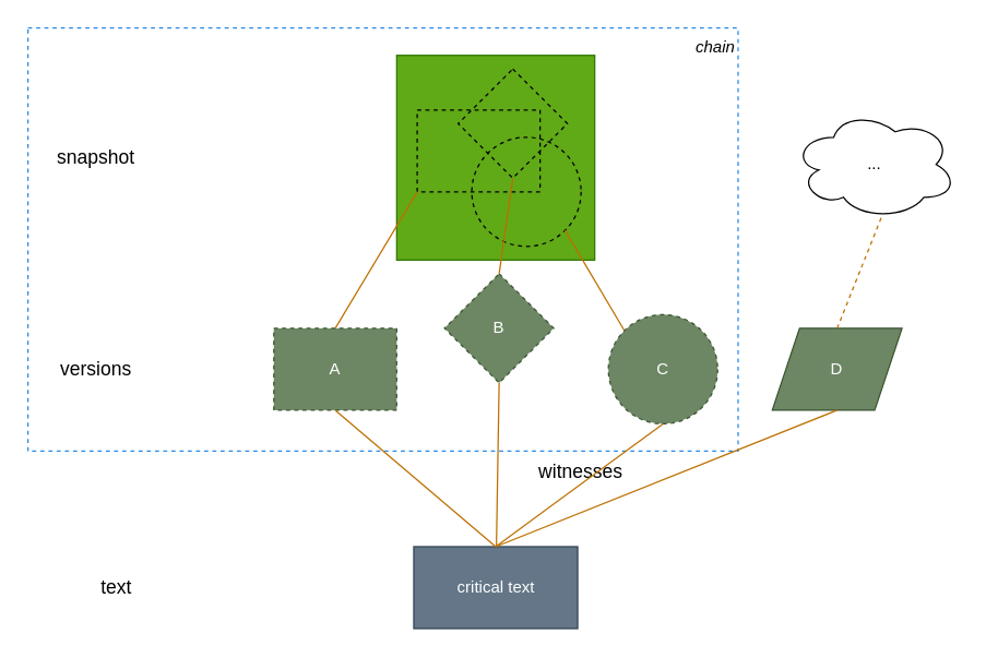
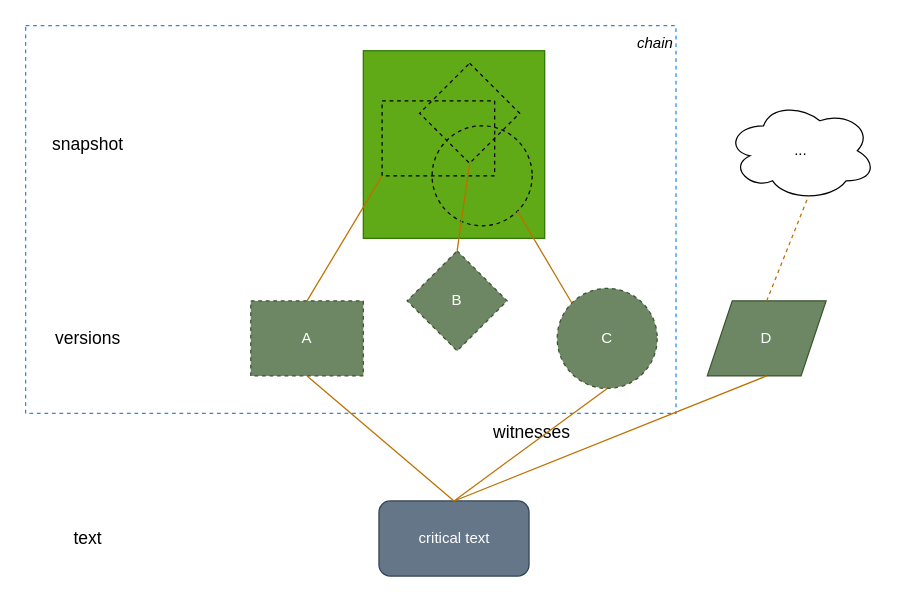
  <mxCell id="0" />
  <mxCell id="1" parent="0" />
  <mxCell id="2" value="chain" style="rounded=0;whiteSpace=wrap;html=1;align=right;verticalAlign=top;fontStyle=2;dashed=1;fillColor=none;strokeColor=#2a8ae5;" parent="1" vertex="1"><mxGeometry x="20" y="20" width="520" height="310" as="geometry" /></mxCell>
  <mxCell id="3" value="" style="rounded=0;whiteSpace=wrap;html=1;fillColor=#60a917;fontColor=#ffffff;strokeColor=#2D7600;" parent="1" vertex="1"><mxGeometry x="290" y="40" width="145" height="150" as="geometry" /></mxCell>
  <mxCell id="4" value="" style="rounded=0;whiteSpace=wrap;html=1;dashed=1;fillColor=none;" parent="1" vertex="1"><mxGeometry x="305" y="80" width="90" height="60" as="geometry" /></mxCell>
  <mxCell id="5" value="" style="ellipse;whiteSpace=wrap;html=1;aspect=fixed;fillColor=none;dashed=1;" parent="1" vertex="1"><mxGeometry x="345" y="100" width="80" height="80" as="geometry" /></mxCell>
  <mxCell id="6" value="" style="rhombus;whiteSpace=wrap;html=1;fillColor=none;dashed=1;" parent="1" vertex="1"><mxGeometry x="335" y="50" width="80" height="80" as="geometry" /></mxCell>
  <mxCell id="7" value="A" style="rounded=0;whiteSpace=wrap;html=1;dashed=1;fillColor=#6d8764;fontColor=#ffffff;strokeColor=#3A5431;" parent="1" vertex="1"><mxGeometry x="200" y="240" width="90" height="60" as="geometry" /></mxCell>
  <mxCell id="8" value="B" style="rhombus;whiteSpace=wrap;html=1;fillColor=#6d8764;dashed=1;fontColor=#ffffff;strokeColor=#3A5431;" parent="1" vertex="1"><mxGeometry x="325" y="200" width="80" height="80" as="geometry" /></mxCell>
  <mxCell id="9" value="C" style="ellipse;whiteSpace=wrap;html=1;aspect=fixed;fillColor=#6d8764;dashed=1;fontColor=#ffffff;strokeColor=#3A5431;" parent="1" vertex="1"><mxGeometry x="445" y="230" width="80" height="80" as="geometry" /></mxCell>
  <mxCell id="10" value="snapshot" style="text;html=1;align=center;verticalAlign=middle;whiteSpace=wrap;rounded=0;fontSize=14;" parent="1" vertex="1"><mxGeometry x="40" y="100" width="60" height="30" as="geometry" /></mxCell>
  <mxCell id="11" value="versions" style="text;html=1;align=center;verticalAlign=middle;whiteSpace=wrap;rounded=0;fontSize=14;" parent="1" vertex="1"><mxGeometry x="40" y="255" width="60" height="30" as="geometry" /></mxCell>
- <mxCell id="12" value="text" style="text;html=1;align=center;verticalAlign=middle;whiteSpace=wrap;rounded=0;fontSize=14;" parent="1" vertex="1"><mxGeometry x="55" y="415" width="60" height="30" as="geometry" /></mxCell>
- <mxCell id="13" value="critical text" style="whiteSpace=wrap;html=1;fillColor=#647687;fontColor=#ffffff;strokeColor=#314354;rounded=0;" parent="1" vertex="1"><mxGeometry x="302.5" y="400" width="120" height="60" as="geometry" /></mxCell>
+ <mxCell id="12" value="text" style="text;html=1;align=center;verticalAlign=middle;whiteSpace=wrap;rounded=0;fontSize=14;" parent="1" vertex="1"><mxGeometry x="40" y="415" width="60" height="30" as="geometry" /></mxCell>
+ <mxCell id="13" value="critical text" style="rounded=1;whiteSpace=wrap;html=1;fillColor=#647687;fontColor=#ffffff;strokeColor=#314354;" parent="1" vertex="1"><mxGeometry x="302.5" y="400" width="120" height="60" as="geometry" /></mxCell>
  <mxCell id="14" value="witnesses" style="text;html=1;align=center;verticalAlign=middle;whiteSpace=wrap;rounded=0;fontSize=14;" parent="1" vertex="1"><mxGeometry x="395" y="330" width="60" height="30" as="geometry" /></mxCell>
  <mxCell id="15" value="" style="endArrow=none;html=1;rounded=0;entryX=0.5;entryY=1;entryDx=0;entryDy=0;exitX=0.5;exitY=0;exitDx=0;exitDy=0;fillColor=#f0a30a;strokeColor=#BD7000;" parent="1" source="13" target="7" edge="1"><mxGeometry width="50" height="50" relative="1" as="geometry"><mxPoint x="190" y="400" as="sourcePoint" /><mxPoint x="240" y="350" as="targetPoint" /></mxGeometry></mxCell>
- <mxCell id="16" value="" style="endArrow=none;html=1;rounded=0;entryX=0.5;entryY=1;entryDx=0;entryDy=0;fillColor=#f0a30a;strokeColor=#BD7000;" parent="1" source="13" target="8" edge="1"><mxGeometry width="50" height="50" relative="1" as="geometry"><mxPoint x="373" y="410" as="sourcePoint" /><mxPoint x="255" y="310" as="targetPoint" /></mxGeometry></mxCell>
  <mxCell id="17" value="" style="endArrow=none;html=1;rounded=0;entryX=0.5;entryY=1;entryDx=0;entryDy=0;exitX=0.5;exitY=0;exitDx=0;exitDy=0;fillColor=#f0a30a;strokeColor=#BD7000;" parent="1" source="13" target="9" edge="1"><mxGeometry width="50" height="50" relative="1" as="geometry"><mxPoint x="383" y="420" as="sourcePoint" /><mxPoint x="265" y="320" as="targetPoint" /></mxGeometry></mxCell>
  <mxCell id="18" value="" style="endArrow=none;html=1;rounded=0;entryX=0;entryY=1;entryDx=0;entryDy=0;exitX=0.5;exitY=0;exitDx=0;exitDy=0;fillColor=#f0a30a;strokeColor=#BD7000;" parent="1" source="7" target="4" edge="1"><mxGeometry width="50" height="50" relative="1" as="geometry"><mxPoint x="393" y="430" as="sourcePoint" /><mxPoint x="275" y="330" as="targetPoint" /></mxGeometry></mxCell>
  <mxCell id="19" value="" style="endArrow=none;html=1;rounded=0;entryX=0.5;entryY=1;entryDx=0;entryDy=0;exitX=0.5;exitY=0;exitDx=0;exitDy=0;fillColor=#f0a30a;strokeColor=#BD7000;" parent="1" source="8" target="6" edge="1"><mxGeometry width="50" height="50" relative="1" as="geometry"><mxPoint x="403" y="440" as="sourcePoint" /><mxPoint x="285" y="340" as="targetPoint" /></mxGeometry></mxCell>
  <mxCell id="20" value="" style="endArrow=none;html=1;rounded=0;entryX=1;entryY=1;entryDx=0;entryDy=0;exitX=0;exitY=0;exitDx=0;exitDy=0;fillColor=#f0a30a;strokeColor=#BD7000;" parent="1" source="9" target="5" edge="1"><mxGeometry width="50" height="50" relative="1" as="geometry"><mxPoint x="413" y="450" as="sourcePoint" /><mxPoint x="295" y="350" as="targetPoint" /></mxGeometry></mxCell>
  <mxCell id="21" value="D" style="shape=parallelogram;perimeter=parallelogramPerimeter;whiteSpace=wrap;html=1;fixedSize=1;fillColor=#6d8764;fontColor=#ffffff;strokeColor=#3A5431;" parent="1" vertex="1"><mxGeometry x="565" y="240" width="95" height="60" as="geometry" /></mxCell>
  <mxCell id="22" value="" style="endArrow=none;html=1;rounded=0;entryX=0.5;entryY=1;entryDx=0;entryDy=0;exitX=0.5;exitY=0;exitDx=0;exitDy=0;fillColor=#f0a30a;strokeColor=#BD7000;" parent="1" source="13" target="21" edge="1"><mxGeometry width="50" height="50" relative="1" as="geometry"><mxPoint x="373" y="410" as="sourcePoint" /><mxPoint x="495" y="320" as="targetPoint" /></mxGeometry></mxCell>
  <mxCell id="23" value="..." style="ellipse;shape=cloud;whiteSpace=wrap;html=1;fillColor=none;" parent="1" vertex="1"><mxGeometry x="580" y="80" width="120" height="80" as="geometry" /></mxCell>
  <mxCell id="24" value="" style="endArrow=none;html=1;rounded=0;entryX=0.55;entryY=0.95;entryDx=0;entryDy=0;exitX=0.5;exitY=0;exitDx=0;exitDy=0;fillColor=#f0a30a;strokeColor=#BD7000;entryPerimeter=0;dashed=1;" parent="1" source="21" target="23" edge="1"><mxGeometry width="50" height="50" relative="1" as="geometry"><mxPoint x="535" y="252" as="sourcePoint" /><mxPoint x="491" y="178" as="targetPoint" /></mxGeometry></mxCell>
